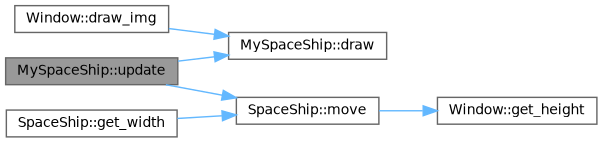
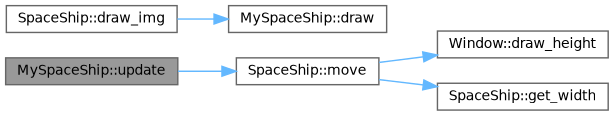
  digraph {
    rankdir=LR
    node [color=grey40 fillcolor=white fontname=Helvetica fontsize=10 shape=box style=filled]
    edge [color=steelblue1 fontname=Helvetica fontsize=10 labelfontname=Helvetica labelfontsize=10 style=solid]
    n1 [color=gray40 fillcolor=grey60 fontcolor=black height=0.2 label="MySpaceShip::update" width=0.4]
    n2 [height=0.2 label="MySpaceShip::draw" width=0.4]
    n3 [height=0.2 label="SpaceShip::move" width=0.4]
-   n4 [height=0.2 label="Window::get_height" width=0.4]
+   n4 [height=0.2 label="Window::draw_height" width=0.4]
    n5 [height=0.2 label="SpaceShip::get_width" width=0.4]
-   n6 [height=0.2 label="Window::draw_img" width=0.4]
-   n1 -> n2
+   n6 [height=0.2 label="SpaceShip::draw_img" width=0.4]
    n1 -> n3
    n3 -> n4
-   n5 -> n3
+   n3 -> n5
    n6 -> n2
  }
